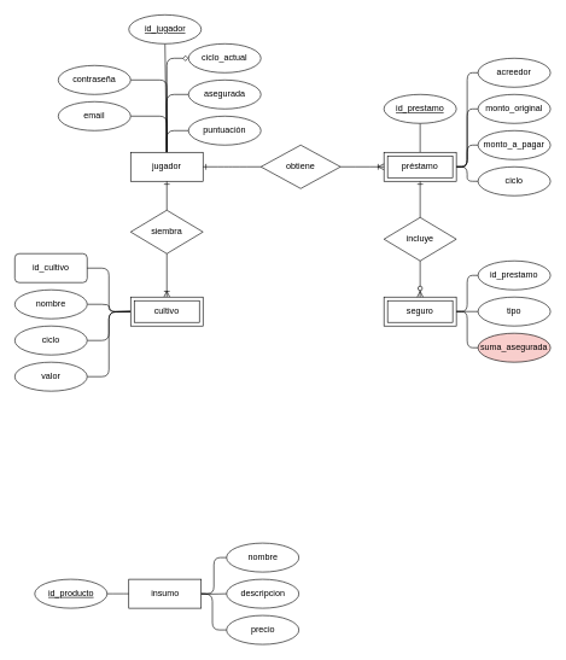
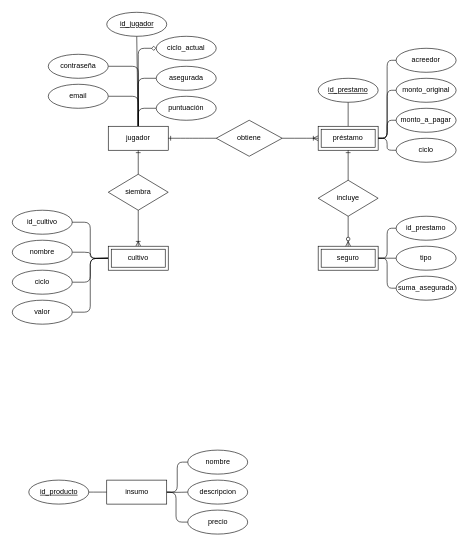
  <mxCell id="0" />
  <mxCell id="1" parent="0" />
  <mxCell id="2" style="edgeStyle=orthogonalEdgeStyle;html=1;exitX=0.5;exitY=0;exitDx=0;exitDy=0;entryX=0;entryY=0.5;entryDx=0;entryDy=0;endArrow=none;endFill=0;" parent="1" source="8" target="43" edge="1"><mxGeometry relative="1" as="geometry"><mxPoint x="190" y="170" as="targetPoint" /></mxGeometry></mxCell>
  <mxCell id="3" style="edgeStyle=orthogonalEdgeStyle;html=1;exitX=0.5;exitY=0;exitDx=0;exitDy=0;entryX=0;entryY=0.5;entryDx=0;entryDy=0;endArrow=none;endFill=0;" parent="1" source="8" target="36" edge="1"><mxGeometry relative="1" as="geometry" /></mxCell>
  <mxCell id="4" style="edgeStyle=none;html=1;entryX=0.5;entryY=1;entryDx=0;entryDy=0;endArrow=none;endFill=0;" edge="1" parent="1" source="8" target="42"><mxGeometry relative="1" as="geometry" /></mxCell>
  <mxCell id="5" style="edgeStyle=orthogonalEdgeStyle;html=1;exitX=0.5;exitY=0;exitDx=0;exitDy=0;entryX=1;entryY=0.5;entryDx=0;entryDy=0;endArrow=none;endFill=0;" edge="1" parent="1" source="8" target="57"><mxGeometry relative="1" as="geometry" /></mxCell>
  <mxCell id="6" style="edgeStyle=orthogonalEdgeStyle;html=1;exitX=0.5;exitY=0;exitDx=0;exitDy=0;entryX=1;entryY=0.5;entryDx=0;entryDy=0;endArrow=none;endFill=0;" edge="1" parent="1" source="8" target="56"><mxGeometry relative="1" as="geometry" /></mxCell>
  <mxCell id="7" style="edgeStyle=orthogonalEdgeStyle;html=1;exitX=0.5;exitY=0;exitDx=0;exitDy=0;entryX=0;entryY=0.5;entryDx=0;entryDy=0;endArrow=diamond;endFill=0;" edge="1" parent="1" source="8" target="58"><mxGeometry relative="1" as="geometry" /></mxCell>
  <mxCell id="8" value="jugador" style="whiteSpace=wrap;html=1;align=center;" parent="1" vertex="1"><mxGeometry x="180" y="210" width="100" height="40" as="geometry" /></mxCell>
  <mxCell id="9" style="edgeStyle=orthogonalEdgeStyle;html=1;exitX=1;exitY=0.5;exitDx=0;exitDy=0;entryX=0;entryY=0.5;entryDx=0;entryDy=0;endArrow=none;endFill=0;" parent="1" target="15" edge="1"><mxGeometry relative="1" as="geometry"><mxPoint x="272.5" y="820" as="sourcePoint" /></mxGeometry></mxCell>
  <mxCell id="10" style="edgeStyle=orthogonalEdgeStyle;html=1;exitX=1;exitY=0.5;exitDx=0;exitDy=0;entryX=0;entryY=0.5;entryDx=0;entryDy=0;endArrow=none;endFill=0;" parent="1" target="16" edge="1"><mxGeometry relative="1" as="geometry"><mxPoint x="272.5" y="820" as="sourcePoint" /></mxGeometry></mxCell>
  <mxCell id="11" style="edgeStyle=orthogonalEdgeStyle;html=1;entryX=0;entryY=0.5;entryDx=0;entryDy=0;endArrow=none;endFill=0;" parent="1" target="12" edge="1" source="41"><mxGeometry relative="1" as="geometry"><mxPoint x="272.5" y="820" as="sourcePoint" /></mxGeometry></mxCell>
  <mxCell id="12" value="nombre" style="ellipse;whiteSpace=wrap;html=1;align=center;" parent="1" vertex="1"><mxGeometry x="312.5" y="750" width="100" height="40" as="geometry" /></mxCell>
  <mxCell id="13" style="edgeStyle=orthogonalEdgeStyle;html=1;exitX=1;exitY=0.5;exitDx=0;exitDy=0;entryX=0;entryY=0.5;entryDx=0;entryDy=0;endArrow=none;endFill=0;" parent="1" source="14" edge="1"><mxGeometry relative="1" as="geometry"><mxPoint x="177.5" y="820" as="targetPoint" /></mxGeometry></mxCell>
  <mxCell id="14" value="id_producto" style="ellipse;whiteSpace=wrap;html=1;align=center;fontStyle=4;" parent="1" vertex="1"><mxGeometry x="47.5" y="800" width="100" height="40" as="geometry" /></mxCell>
  <mxCell id="15" value="descripcion" style="ellipse;whiteSpace=wrap;html=1;align=center;" parent="1" vertex="1"><mxGeometry x="312.5" y="800" width="100" height="40" as="geometry" /></mxCell>
  <mxCell id="16" value="precio" style="ellipse;whiteSpace=wrap;html=1;align=center;" parent="1" vertex="1"><mxGeometry x="312.5" y="850" width="100" height="40" as="geometry" /></mxCell>
  <mxCell id="17" value="obtiene" style="shape=rhombus;perimeter=rhombusPerimeter;whiteSpace=wrap;html=1;align=center;" parent="1" vertex="1"><mxGeometry x="360" y="200" width="110" height="60" as="geometry" /></mxCell>
  <mxCell id="18" style="edgeStyle=orthogonalEdgeStyle;html=1;entryX=0;entryY=0.5;entryDx=0;entryDy=0;endArrow=none;endFill=0;exitX=1;exitY=0.5;exitDx=0;exitDy=0;" parent="1" source="23" target="25" edge="1"><mxGeometry relative="1" as="geometry"><mxPoint x="660" y="200" as="targetPoint" /></mxGeometry></mxCell>
  <mxCell id="19" style="edgeStyle=orthogonalEdgeStyle;html=1;exitX=1;exitY=0.5;exitDx=0;exitDy=0;entryX=0;entryY=0.5;entryDx=0;entryDy=0;endArrow=none;endFill=0;" edge="1" parent="1" source="23" target="26"><mxGeometry relative="1" as="geometry" /></mxCell>
  <mxCell id="20" style="edgeStyle=orthogonalEdgeStyle;html=1;exitX=1;exitY=0.5;exitDx=0;exitDy=0;entryX=0;entryY=0.5;entryDx=0;entryDy=0;endArrow=none;endFill=0;" edge="1" parent="1" source="23" target="24"><mxGeometry relative="1" as="geometry" /></mxCell>
  <mxCell id="21" style="edgeStyle=orthogonalEdgeStyle;html=1;exitX=1;exitY=0.5;exitDx=0;exitDy=0;entryX=0;entryY=0.5;entryDx=0;entryDy=0;endArrow=none;endFill=0;" edge="1" parent="1" source="23" target="44"><mxGeometry relative="1" as="geometry" /></mxCell>
  <mxCell id="22" style="edgeStyle=orthogonalEdgeStyle;html=1;exitX=0.5;exitY=0;exitDx=0;exitDy=0;entryX=0.5;entryY=1;entryDx=0;entryDy=0;endArrow=none;endFill=0;" edge="1" parent="1" source="23" target="59"><mxGeometry relative="1" as="geometry"><mxPoint x="580" y="170" as="targetPoint" /></mxGeometry></mxCell>
  <mxCell id="23" value="préstamo" style="shape=ext;margin=3;double=1;whiteSpace=wrap;html=1;align=center;" parent="1" vertex="1"><mxGeometry x="530" y="210" width="100" height="40" as="geometry" /></mxCell>
  <mxCell id="24" value="monto_original" style="ellipse;whiteSpace=wrap;html=1;align=center;" parent="1" vertex="1"><mxGeometry x="660" y="130" width="100" height="40" as="geometry" /></mxCell>
  <mxCell id="25" value="ciclo" style="ellipse;whiteSpace=wrap;html=1;align=center;" parent="1" vertex="1"><mxGeometry x="660" y="230" width="100" height="40" as="geometry" /></mxCell>
  <mxCell id="26" value="monto_a_pagar" style="ellipse;whiteSpace=wrap;html=1;align=center;" parent="1" vertex="1"><mxGeometry x="660" y="180" width="100" height="40" as="geometry" /></mxCell>
- <mxCell id="27" value="id_cultivo" style="whiteSpace=wrap;html=1;align=center;rounded=1;" parent="1" vertex="1"><mxGeometry x="20" y="350" width="100" height="40" as="geometry" /></mxCell>
+ <mxCell id="27" value="id_cultivo" style="ellipse;whiteSpace=wrap;html=1;align=center;" parent="1" vertex="1"><mxGeometry x="20" y="350" width="100" height="40" as="geometry" /></mxCell>
  <mxCell id="28" value="siembra" style="shape=rhombus;perimeter=rhombusPerimeter;whiteSpace=wrap;html=1;align=center;" parent="1" vertex="1"><mxGeometry x="180" y="290" width="100" height="60" as="geometry" /></mxCell>
  <mxCell id="29" style="edgeStyle=orthogonalEdgeStyle;html=1;exitX=0;exitY=0.5;exitDx=0;exitDy=0;entryX=1;entryY=0.5;entryDx=0;entryDy=0;endArrow=none;endFill=0;" parent="1" target="33" edge="1"><mxGeometry relative="1" as="geometry"><mxPoint x="180" y="430" as="sourcePoint" /></mxGeometry></mxCell>
  <mxCell id="30" style="edgeStyle=orthogonalEdgeStyle;html=1;exitX=0;exitY=0.5;exitDx=0;exitDy=0;entryX=1;entryY=0.5;entryDx=0;entryDy=0;endArrow=none;endFill=0;" parent="1" target="34" edge="1"><mxGeometry relative="1" as="geometry"><mxPoint x="180" y="430" as="sourcePoint" /></mxGeometry></mxCell>
  <mxCell id="31" style="edgeStyle=orthogonalEdgeStyle;html=1;exitX=0;exitY=0.5;exitDx=0;exitDy=0;entryX=1;entryY=0.5;entryDx=0;entryDy=0;endArrow=none;endFill=0;" parent="1" target="35" edge="1"><mxGeometry relative="1" as="geometry"><mxPoint x="180" y="430" as="sourcePoint" /></mxGeometry></mxCell>
  <mxCell id="32" style="edgeStyle=orthogonalEdgeStyle;html=1;exitX=0;exitY=0.5;exitDx=0;exitDy=0;entryX=1;entryY=0.5;entryDx=0;entryDy=0;endArrow=none;endFill=0;" parent="1" target="27" edge="1"><mxGeometry relative="1" as="geometry"><mxPoint x="180" y="430" as="sourcePoint" /></mxGeometry></mxCell>
  <mxCell id="33" value="nombre" style="ellipse;whiteSpace=wrap;html=1;align=center;" parent="1" vertex="1"><mxGeometry x="20" y="400" width="100" height="40" as="geometry" /></mxCell>
  <mxCell id="34" value="ciclo" style="ellipse;whiteSpace=wrap;html=1;align=center;" parent="1" vertex="1"><mxGeometry x="20" y="450" width="100" height="40" as="geometry" /></mxCell>
  <mxCell id="35" value="valor" style="ellipse;whiteSpace=wrap;html=1;align=center;" parent="1" vertex="1"><mxGeometry x="20" y="500" width="100" height="40" as="geometry" /></mxCell>
  <mxCell id="36" value="puntuación" style="ellipse;whiteSpace=wrap;html=1;align=center;" parent="1" vertex="1"><mxGeometry x="260" y="160" width="100" height="40" as="geometry" /></mxCell>
  <mxCell id="37" value="" style="fontSize=12;html=1;endArrow=ERone;endFill=1;exitX=0.5;exitY=0;exitDx=0;exitDy=0;entryX=0.5;entryY=1;entryDx=0;entryDy=0;" parent="1" source="28" target="8" edge="1"><mxGeometry width="100" height="100" relative="1" as="geometry"><mxPoint x="290" y="410" as="sourcePoint" /><mxPoint x="390" y="310" as="targetPoint" /></mxGeometry></mxCell>
  <mxCell id="38" value="" style="fontSize=12;html=1;endArrow=ERoneToMany;exitX=0.5;exitY=1;exitDx=0;exitDy=0;entryX=0.5;entryY=0;entryDx=0;entryDy=0;" parent="1" source="28" edge="1"><mxGeometry width="100" height="100" relative="1" as="geometry"><mxPoint x="290" y="410" as="sourcePoint" /><mxPoint x="230" y="410" as="targetPoint" /></mxGeometry></mxCell>
  <mxCell id="39" value="" style="edgeStyle=entityRelationEdgeStyle;fontSize=12;html=1;endArrow=ERone;endFill=1;entryX=1;entryY=0.5;entryDx=0;entryDy=0;exitX=0;exitY=0.5;exitDx=0;exitDy=0;" parent="1" source="17" target="8" edge="1"><mxGeometry width="100" height="100" relative="1" as="geometry"><mxPoint x="290" y="410" as="sourcePoint" /><mxPoint x="390" y="310" as="targetPoint" /></mxGeometry></mxCell>
  <mxCell id="40" value="" style="edgeStyle=entityRelationEdgeStyle;fontSize=12;html=1;endArrow=ERoneToMany;exitX=1;exitY=0.5;exitDx=0;exitDy=0;entryX=0;entryY=0.5;entryDx=0;entryDy=0;" parent="1" source="17" target="23" edge="1"><mxGeometry width="100" height="100" relative="1" as="geometry"><mxPoint x="290" y="410" as="sourcePoint" /><mxPoint x="390" y="310" as="targetPoint" /></mxGeometry></mxCell>
  <mxCell id="41" value="insumo" style="whiteSpace=wrap;html=1;align=center;" parent="1" vertex="1"><mxGeometry x="177.5" y="800" width="100" height="40" as="geometry" /></mxCell>
  <mxCell id="42" value="&lt;u&gt;id_jugador&lt;/u&gt;" style="ellipse;whiteSpace=wrap;html=1;align=center;" vertex="1" parent="1"><mxGeometry x="177.5" y="20" width="100" height="40" as="geometry" /></mxCell>
  <mxCell id="43" value="asegurada" style="ellipse;whiteSpace=wrap;html=1;align=center;" vertex="1" parent="1"><mxGeometry x="260" y="110" width="100" height="40" as="geometry" /></mxCell>
  <mxCell id="44" value="acreedor" style="ellipse;whiteSpace=wrap;html=1;align=center;" vertex="1" parent="1"><mxGeometry x="660" y="80" width="100" height="40" as="geometry" /></mxCell>
  <mxCell id="45" value="incluye" style="shape=rhombus;perimeter=rhombusPerimeter;whiteSpace=wrap;html=1;align=center;" vertex="1" parent="1"><mxGeometry x="530" y="300" width="100" height="60" as="geometry" /></mxCell>
  <mxCell id="46" style="edgeStyle=orthogonalEdgeStyle;html=1;exitX=1;exitY=0.5;exitDx=0;exitDy=0;entryX=0;entryY=0.5;entryDx=0;entryDy=0;endArrow=none;endFill=0;" edge="1" parent="1" source="49" target="52"><mxGeometry relative="1" as="geometry" /></mxCell>
  <mxCell id="47" style="edgeStyle=orthogonalEdgeStyle;html=1;exitX=1;exitY=0.5;exitDx=0;exitDy=0;entryX=0;entryY=0.5;entryDx=0;entryDy=0;endArrow=none;endFill=0;" edge="1" parent="1" source="49" target="51"><mxGeometry relative="1" as="geometry" /></mxCell>
  <mxCell id="48" style="edgeStyle=orthogonalEdgeStyle;html=1;exitX=1;exitY=0.5;exitDx=0;exitDy=0;entryX=0;entryY=0.5;entryDx=0;entryDy=0;endArrow=none;endFill=0;" edge="1" parent="1" source="49" target="53"><mxGeometry relative="1" as="geometry" /></mxCell>
  <mxCell id="49" value="seguro" style="shape=ext;margin=3;double=1;whiteSpace=wrap;html=1;align=center;" vertex="1" parent="1"><mxGeometry x="530" y="410" width="100" height="40" as="geometry" /></mxCell>
  <mxCell id="50" value="cultivo" style="shape=ext;margin=3;double=1;whiteSpace=wrap;html=1;align=center;" vertex="1" parent="1"><mxGeometry x="180" y="410" width="100" height="40" as="geometry" /></mxCell>
- <mxCell id="51" value="suma_asegurada" style="ellipse;whiteSpace=wrap;html=1;align=center;fillColor=#f8cecc;" vertex="1" parent="1"><mxGeometry x="660" y="460" width="100" height="40" as="geometry" /></mxCell>
+ <mxCell id="51" value="suma_asegurada" style="ellipse;whiteSpace=wrap;html=1;align=center;" vertex="1" parent="1"><mxGeometry x="660" y="460" width="100" height="40" as="geometry" /></mxCell>
  <mxCell id="52" value="id_prestamo" style="ellipse;whiteSpace=wrap;html=1;align=center;" vertex="1" parent="1"><mxGeometry x="660" y="360" width="100" height="40" as="geometry" /></mxCell>
  <mxCell id="53" value="tipo" style="ellipse;whiteSpace=wrap;html=1;align=center;" vertex="1" parent="1"><mxGeometry x="660" y="410" width="100" height="40" as="geometry" /></mxCell>
  <mxCell id="54" value="" style="fontSize=12;html=1;endArrow=ERone;endFill=1;entryX=0.5;entryY=1;entryDx=0;entryDy=0;exitX=0.5;exitY=0;exitDx=0;exitDy=0;" edge="1" parent="1" source="45" target="23"><mxGeometry width="100" height="100" relative="1" as="geometry"><mxPoint x="430" y="410" as="sourcePoint" /><mxPoint x="530" y="310" as="targetPoint" /></mxGeometry></mxCell>
  <mxCell id="55" value="" style="fontSize=12;html=1;endArrow=ERzeroToMany;endFill=1;entryX=0.5;entryY=0;entryDx=0;entryDy=0;exitX=0.5;exitY=1;exitDx=0;exitDy=0;edgeStyle=orthogonalEdgeStyle;" edge="1" parent="1" source="45" target="49"><mxGeometry width="100" height="100" relative="1" as="geometry"><mxPoint x="430" y="410" as="sourcePoint" /><mxPoint x="530" y="310" as="targetPoint" /></mxGeometry></mxCell>
  <mxCell id="56" value="contraseña" style="ellipse;whiteSpace=wrap;html=1;align=center;" vertex="1" parent="1"><mxGeometry x="80" y="90" width="100" height="40" as="geometry" /></mxCell>
  <mxCell id="57" value="email" style="ellipse;whiteSpace=wrap;html=1;align=center;" vertex="1" parent="1"><mxGeometry x="80" y="140" width="100" height="40" as="geometry" /></mxCell>
  <mxCell id="58" value="ciclo_actual" style="ellipse;whiteSpace=wrap;html=1;align=center;" vertex="1" parent="1"><mxGeometry x="260" y="60" width="100" height="40" as="geometry" /></mxCell>
  <mxCell id="59" value="id_prestamo" style="ellipse;whiteSpace=wrap;html=1;align=center;fontStyle=4;" vertex="1" parent="1"><mxGeometry x="530" y="130" width="100" height="40" as="geometry" /></mxCell>
